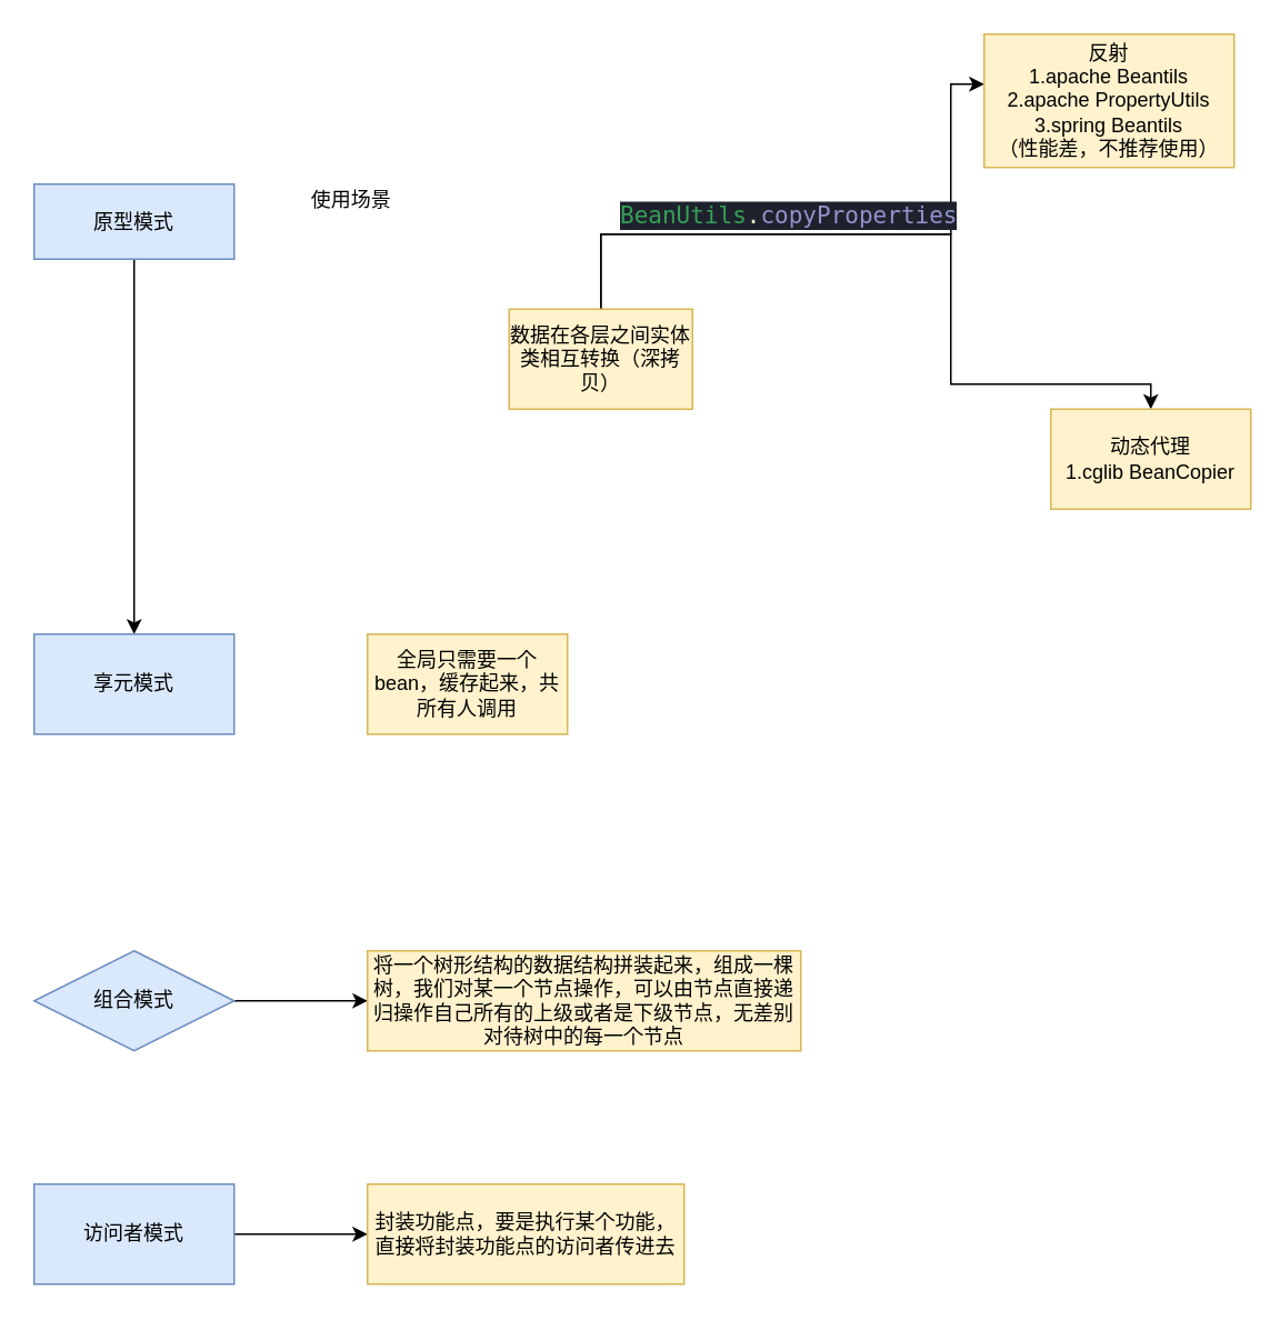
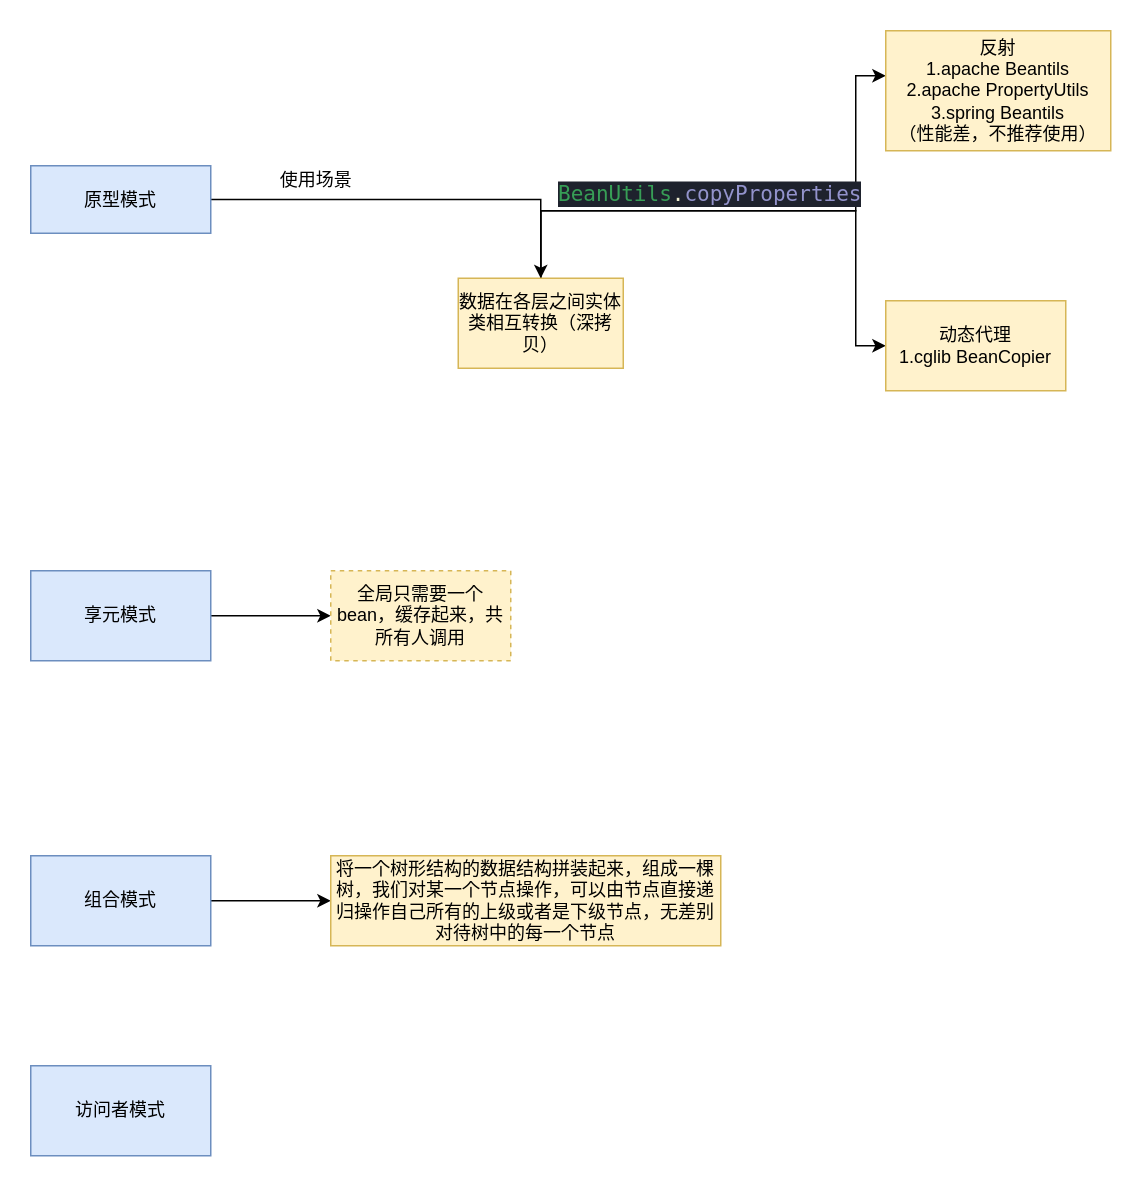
  <mxCell id="0" />
  <mxCell id="1" parent="0" />
- <mxCell id="2" value="" style="edgeStyle=orthogonalEdgeStyle;rounded=0;orthogonalLoop=1;jettySize=auto;html=1;" edge="1" parent="1" source="3" target="12"><mxGeometry relative="1" as="geometry" /></mxCell>
+ <mxCell id="2" value="" style="edgeStyle=orthogonalEdgeStyle;rounded=0;orthogonalLoop=1;jettySize=auto;html=1;" edge="1" parent="1" source="3" target="6"><mxGeometry relative="1" as="geometry" /></mxCell>
  <mxCell id="3" value="原型模式" style="rounded=0;whiteSpace=wrap;html=1;fillColor=#dae8fc;strokeColor=#6c8ebf;" vertex="1" parent="1"><mxGeometry x="20" y="110" width="120" height="45" as="geometry" /></mxCell>
  <mxCell id="4" value="" style="edgeStyle=orthogonalEdgeStyle;rounded=0;orthogonalLoop=1;jettySize=auto;html=1;" edge="1" parent="1" source="6" target="8"><mxGeometry relative="1" as="geometry"><Array as="points"><mxPoint x="570" y="140" /><mxPoint x="570" y="230" /></Array></mxGeometry></mxCell>
  <mxCell id="5" value="" style="edgeStyle=orthogonalEdgeStyle;rounded=0;orthogonalLoop=1;jettySize=auto;html=1;" edge="1" parent="1" source="6" target="9"><mxGeometry relative="1" as="geometry"><Array as="points"><mxPoint x="570" y="140" /><mxPoint x="570" y="50" /></Array></mxGeometry></mxCell>
  <mxCell id="6" value="&lt;font style=&quot;vertical-align: inherit&quot;&gt;&lt;font style=&quot;vertical-align: inherit&quot;&gt;&lt;font style=&quot;vertical-align: inherit&quot;&gt;&lt;font style=&quot;vertical-align: inherit&quot;&gt;数据在各层之间实体类相互转换（深拷贝）&lt;/font&gt;&lt;/font&gt;&lt;/font&gt;&lt;/font&gt;" style="whiteSpace=wrap;html=1;rounded=0;fillColor=#fff2cc;strokeColor=#d6b656;" vertex="1" parent="1"><mxGeometry x="305" y="185" width="110" height="60" as="geometry" /></mxCell>
  <mxCell id="7" value="&lt;font style=&quot;vertical-align: inherit&quot;&gt;&lt;font style=&quot;vertical-align: inherit&quot;&gt;使用场景&lt;/font&gt;&lt;/font&gt;" style="text;html=1;align=center;verticalAlign=middle;resizable=0;points=[];autosize=1;strokeColor=none;fillColor=none;" vertex="1" parent="1"><mxGeometry x="180" y="110" width="60" height="20" as="geometry" /></mxCell>
- <mxCell id="8" value="&lt;font style=&quot;vertical-align: inherit&quot;&gt;&lt;font style=&quot;vertical-align: inherit&quot;&gt;&lt;font style=&quot;vertical-align: inherit&quot;&gt;&lt;font style=&quot;vertical-align: inherit&quot;&gt;&lt;font style=&quot;vertical-align: inherit&quot;&gt;&lt;font style=&quot;vertical-align: inherit&quot;&gt;&lt;font style=&quot;vertical-align: inherit&quot;&gt;&lt;font style=&quot;vertical-align: inherit&quot;&gt;&lt;font style=&quot;vertical-align: inherit&quot;&gt;&lt;font style=&quot;vertical-align: inherit&quot;&gt;动态代理&lt;br&gt;1.cglib BeanCopier&lt;/font&gt;&lt;/font&gt;&lt;/font&gt;&lt;/font&gt;&lt;/font&gt;&lt;/font&gt;&lt;/font&gt;&lt;/font&gt;&lt;/font&gt;&lt;/font&gt;" style="whiteSpace=wrap;html=1;rounded=0;strokeColor=#d6b656;fillColor=#fff2cc;" vertex="1" parent="1"><mxGeometry x="630" y="245" width="120" height="60" as="geometry" /></mxCell>
+ <mxCell id="8" value="&lt;font style=&quot;vertical-align: inherit&quot;&gt;&lt;font style=&quot;vertical-align: inherit&quot;&gt;&lt;font style=&quot;vertical-align: inherit&quot;&gt;&lt;font style=&quot;vertical-align: inherit&quot;&gt;&lt;font style=&quot;vertical-align: inherit&quot;&gt;&lt;font style=&quot;vertical-align: inherit&quot;&gt;&lt;font style=&quot;vertical-align: inherit&quot;&gt;&lt;font style=&quot;vertical-align: inherit&quot;&gt;&lt;font style=&quot;vertical-align: inherit&quot;&gt;&lt;font style=&quot;vertical-align: inherit&quot;&gt;动态代理&lt;br&gt;1.cglib BeanCopier&lt;/font&gt;&lt;/font&gt;&lt;/font&gt;&lt;/font&gt;&lt;/font&gt;&lt;/font&gt;&lt;/font&gt;&lt;/font&gt;&lt;/font&gt;&lt;/font&gt;" style="whiteSpace=wrap;html=1;rounded=0;strokeColor=#d6b656;fillColor=#fff2cc;" vertex="1" parent="1"><mxGeometry x="590" y="200" width="120" height="60" as="geometry" /></mxCell>
  <mxCell id="9" value="&lt;font style=&quot;vertical-align: inherit&quot;&gt;&lt;font style=&quot;vertical-align: inherit&quot;&gt;&lt;font style=&quot;vertical-align: inherit&quot;&gt;&lt;font style=&quot;vertical-align: inherit&quot;&gt;&lt;font style=&quot;vertical-align: inherit&quot;&gt;&lt;font style=&quot;vertical-align: inherit&quot;&gt;反射&lt;br&gt;1.apache Beantils&lt;br&gt;2.apache PropertyUtils&lt;br&gt;3.spring Beantils&lt;br&gt;（性能差，不推荐使用）&lt;/font&gt;&lt;/font&gt;&lt;/font&gt;&lt;/font&gt;&lt;/font&gt;&lt;/font&gt;" style="whiteSpace=wrap;html=1;rounded=0;strokeColor=#d6b656;fillColor=#fff2cc;" vertex="1" parent="1"><mxGeometry x="590" y="20" width="150" height="80" as="geometry" /></mxCell>
  <mxCell id="10" value="&lt;pre style=&quot;background-color: #1e222d ; color: #e2e2e2 ; font-family: &amp;#34;consolas&amp;#34; , monospace ; font-size: 10.5pt&quot;&gt;&lt;span style=&quot;color: rgb(55 , 158 , 86)&quot;&gt;BeanUtils&lt;/span&gt;&lt;span style=&quot;color: rgb(240 , 239 , 208)&quot;&gt;.&lt;/span&gt;&lt;span style=&quot;color: rgb(147 , 147 , 204)&quot;&gt;copyProperties&lt;/span&gt;&lt;/pre&gt;" style="text;whiteSpace=wrap;html=1;" vertex="1" parent="1"><mxGeometry x="370" y="100" width="210" height="60" as="geometry" /></mxCell>
+ <mxCell id="11" value="" style="edgeStyle=orthogonalEdgeStyle;rounded=0;orthogonalLoop=1;jettySize=auto;html=1;" edge="1" parent="1" source="12" target="13"><mxGeometry relative="1" as="geometry" /></mxCell>
  <mxCell id="12" value="享元模式" style="rounded=0;whiteSpace=wrap;html=1;fillColor=#dae8fc;strokeColor=#6c8ebf;" vertex="1" parent="1"><mxGeometry x="20" y="380" width="120" height="60" as="geometry" /></mxCell>
- <mxCell id="13" value="全局只需要一个bean，缓存起来，共所有人调用" style="whiteSpace=wrap;html=1;rounded=0;strokeColor=#d6b656;fillColor=#fff2cc;" vertex="1" parent="1"><mxGeometry x="220" y="380" width="120" height="60" as="geometry" /></mxCell>
+ <mxCell id="13" value="全局只需要一个bean，缓存起来，共所有人调用" style="whiteSpace=wrap;html=1;rounded=0;strokeColor=#d6b656;fillColor=#fff2cc;dashed=1;" vertex="1" parent="1"><mxGeometry x="220" y="380" width="120" height="60" as="geometry" /></mxCell>
  <mxCell id="14" value="" style="edgeStyle=orthogonalEdgeStyle;rounded=0;orthogonalLoop=1;jettySize=auto;html=1;" edge="1" parent="1" source="15" target="16"><mxGeometry relative="1" as="geometry" /></mxCell>
- <mxCell id="15" value="组合模式" style="rhombus;whiteSpace=wrap;html=1;fillColor=#dae8fc;strokeColor=#6c8ebf;" vertex="1" parent="1"><mxGeometry x="20" y="570" width="120" height="60" as="geometry" /></mxCell>
+ <mxCell id="15" value="组合模式" style="rounded=0;whiteSpace=wrap;html=1;fillColor=#dae8fc;strokeColor=#6c8ebf;" vertex="1" parent="1"><mxGeometry x="20" y="570" width="120" height="60" as="geometry" /></mxCell>
  <mxCell id="16" value="将一个树形结构的数据结构拼装起来，组成一棵树，我们对某一个节点操作，可以由节点直接递归操作自己所有的上级或者是下级节点，无差别对待树中的每一个节点" style="whiteSpace=wrap;html=1;rounded=0;strokeColor=#d6b656;fillColor=#fff2cc;" vertex="1" parent="1"><mxGeometry x="220" y="570" width="260" height="60" as="geometry" /></mxCell>
- <mxCell id="17" value="" style="edgeStyle=orthogonalEdgeStyle;rounded=0;orthogonalLoop=1;jettySize=auto;html=1;" edge="1" parent="1" source="18" target="19"><mxGeometry relative="1" as="geometry" /></mxCell>
  <mxCell id="18" value="访问者模式" style="rounded=0;whiteSpace=wrap;html=1;fillColor=#dae8fc;strokeColor=#6c8ebf;" vertex="1" parent="1"><mxGeometry x="20" y="710" width="120" height="60" as="geometry" /></mxCell>
- <mxCell id="19" value="封装功能点，要是执行某个功能，直接将封装功能点的访问者传进去" style="whiteSpace=wrap;html=1;rounded=0;strokeColor=#d6b656;fillColor=#fff2cc;" vertex="1" parent="1"><mxGeometry x="220" y="710" width="190" height="60" as="geometry" /></mxCell>
